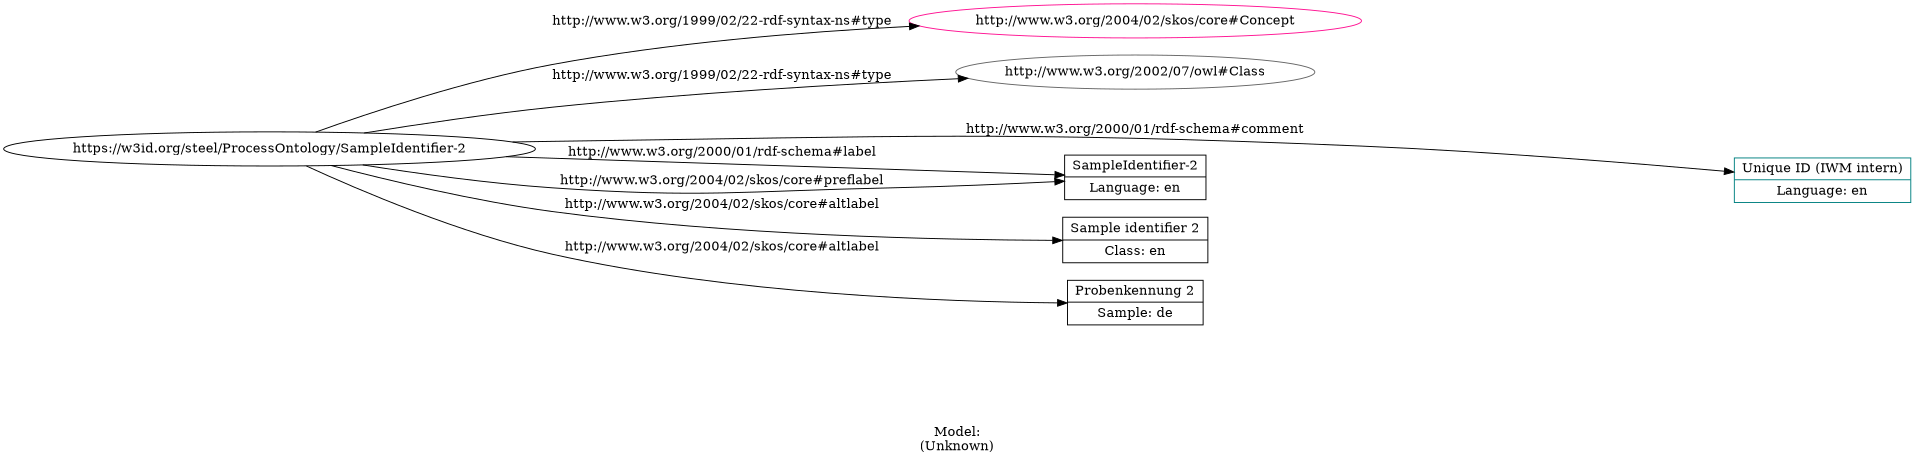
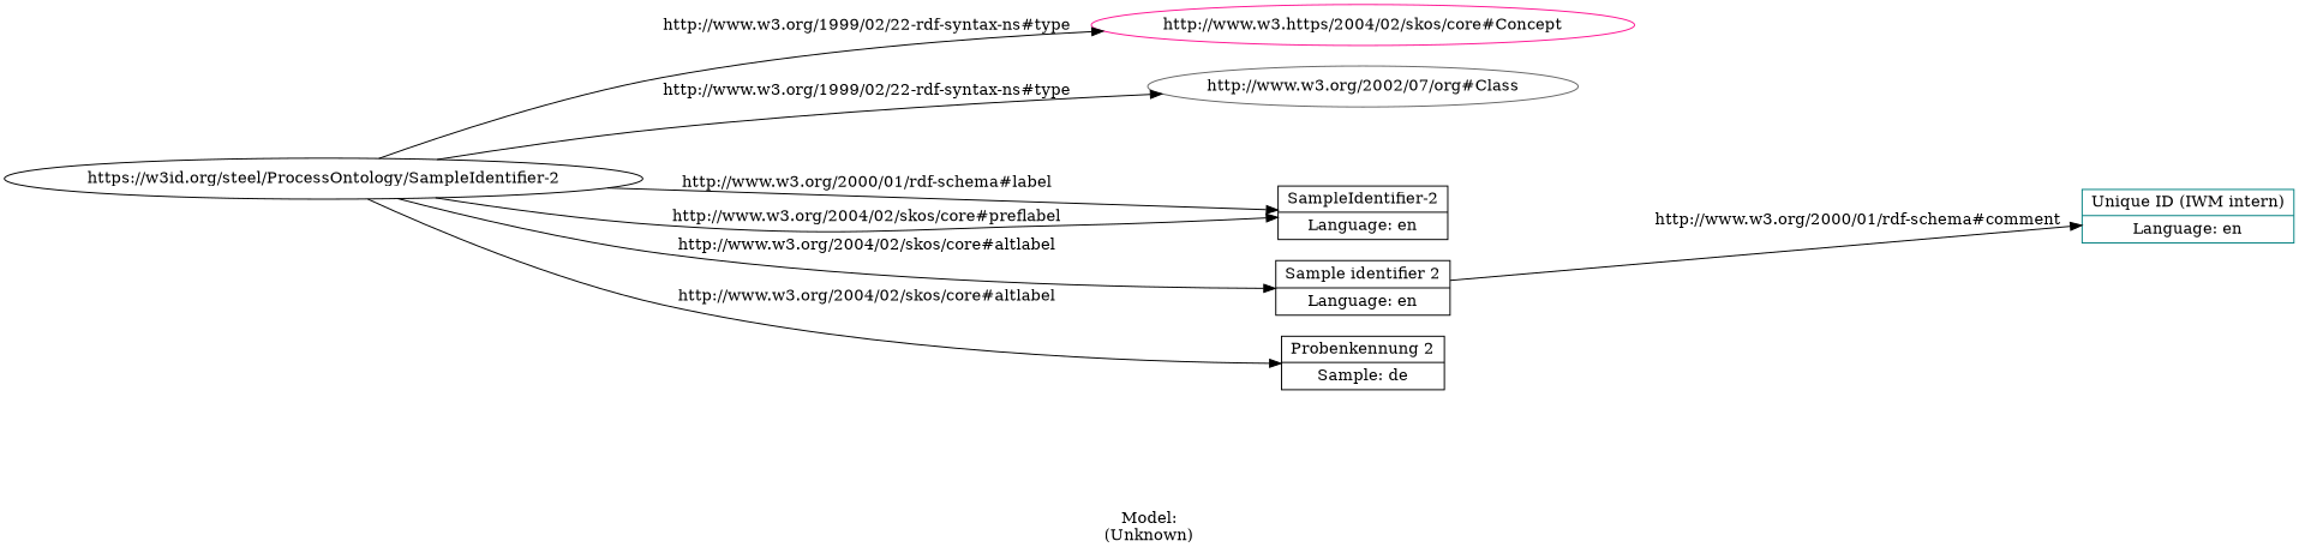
  digraph {
    label="\n\nModel:\n(Unknown)"
    rankdir=LR
    node [color=black shape=record]
    n1 [label="https://w3id.org/steel/ProcessOntology/SampleIdentifier-2" shape=ellipse]
-   n2 [color=deeppink label="http://www.w3.org/2004/02/skos/core#Concept" shape=ellipse]
-   n3 [color=gray40 label="http://www.w3.org/2002/07/owl#Class" shape=ellipse]
+   n2 [color=deeppink label="http://www.w3.https/2004/02/skos/core#Concept" shape=ellipse]
+   n3 [color=gray40 label="http://www.w3.org/2002/07/org#Class" shape=ellipse]
    n4 [color=teal label="Unique ID (IWM intern)|Language: en"]
    n5 [label="SampleIdentifier-2|Language: en"]
-   n6 [label="Sample identifier 2|Class: en"]
+   n6 [label="Sample identifier 2|Language: en"]
    n7 [label="Probenkennung 2|Sample: de"]
    n1 -> n2 [label="http://www.w3.org/1999/02/22-rdf-syntax-ns#type"]
    n1 -> n3 [label="http://www.w3.org/1999/02/22-rdf-syntax-ns#type"]
-   n1 -> n4 [label="http://www.w3.org/2000/01/rdf-schema#comment"]
+   n6 -> n4 [label="http://www.w3.org/2000/01/rdf-schema#comment"]
    n1 -> n5 [label="http://www.w3.org/2000/01/rdf-schema#label"]
    n1 -> n5 [label="http://www.w3.org/2004/02/skos/core#preflabel"]
    n1 -> n6 [label="http://www.w3.org/2004/02/skos/core#altlabel"]
    n1 -> n7 [label="http://www.w3.org/2004/02/skos/core#altlabel"]
  }
